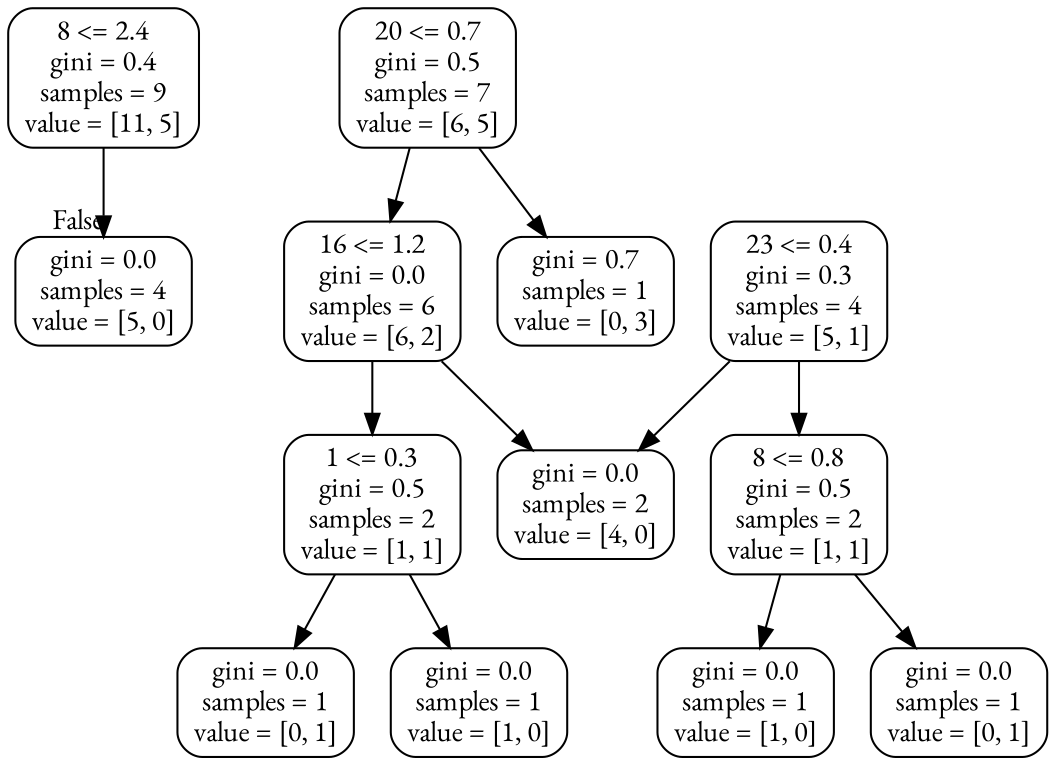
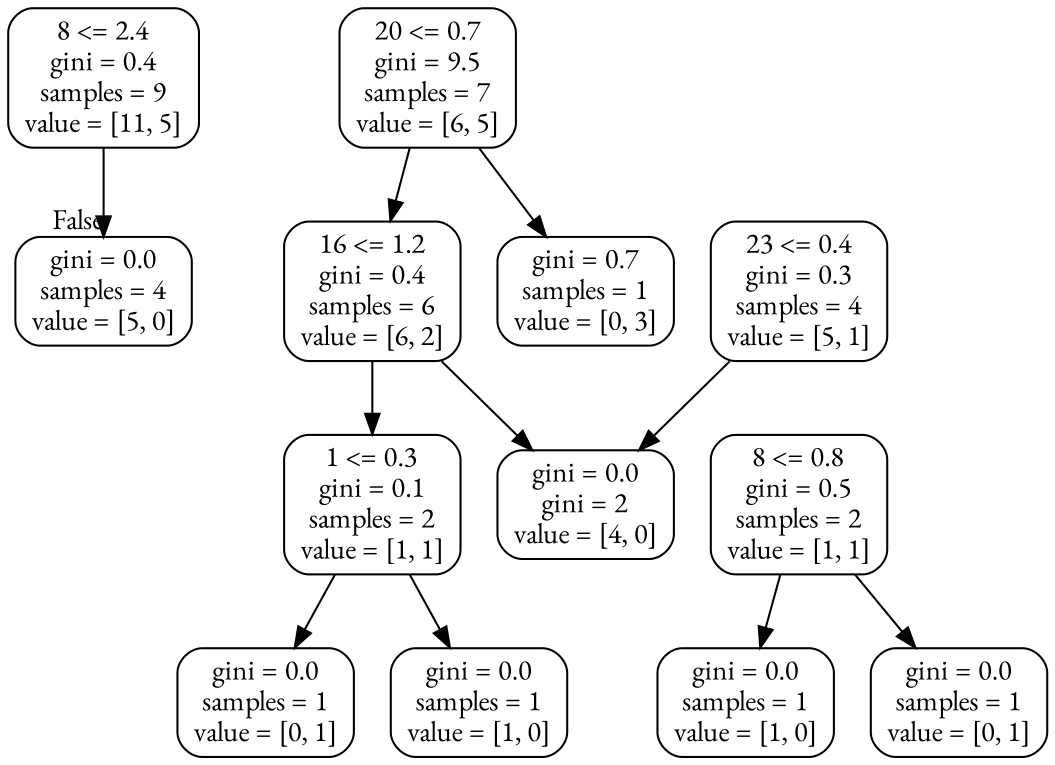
  digraph {
    fontname="EB Garamond"
    node [color=black fontname="EB Garamond" shape=box style=rounded]
    edge [fontname="EB Garamond"]
    n1 [label="8 <= 2.4\ngini = 0.4\nsamples = 9\nvalue = [11, 5]"]
    n2 [label="gini = 0.0\nsamples = 4\nvalue = [5, 0]"]
-   n3 [label="20 <= 0.7\ngini = 0.5\nsamples = 7\nvalue = [6, 5]"]
-   n4 [label="16 <= 1.2\ngini = 0.0\nsamples = 6\nvalue = [6, 2]"]
+   n3 [label="20 <= 0.7\ngini = 9.5\nsamples = 7\nvalue = [6, 5]"]
+   n4 [label="16 <= 1.2\ngini = 0.4\nsamples = 6\nvalue = [6, 2]"]
    n5 [label="gini = 0.7\nsamples = 1\nvalue = [0, 3]"]
-   n6 [label="1 <= 0.3\ngini = 0.5\nsamples = 2\nvalue = [1, 1]"]
-   n7 [label="gini = 0.0\nsamples = 2\nvalue = [4, 0]"]
+   n6 [label="1 <= 0.3\ngini = 0.1\nsamples = 2\nvalue = [1, 1]"]
+   n7 [label="gini = 0.0\ngini = 2\nvalue = [4, 0]"]
    n8 [label="23 <= 0.4\ngini = 0.3\nsamples = 4\nvalue = [5, 1]"]
    n9 [label="8 <= 0.8\ngini = 0.5\nsamples = 2\nvalue = [1, 1]"]
    n10 [label="gini = 0.0\nsamples = 1\nvalue = [0, 1]"]
    n11 [label="gini = 0.0\nsamples = 1\nvalue = [1, 0]"]
    n12 [label="gini = 0.0\nsamples = 1\nvalue = [1, 0]"]
    n13 [label="gini = 0.0\nsamples = 1\nvalue = [0, 1]"]
    n1 -> n2 [headlabel=False labelangle=-45 labeldistance=2.5]
    n3 -> n4
    n3 -> n5
    n4 -> n6
    n4 -> n7
    n6 -> n10
    n6 -> n11
    n8 -> n7
-   n8 -> n9
    n9 -> n12
    n9 -> n13
  }
